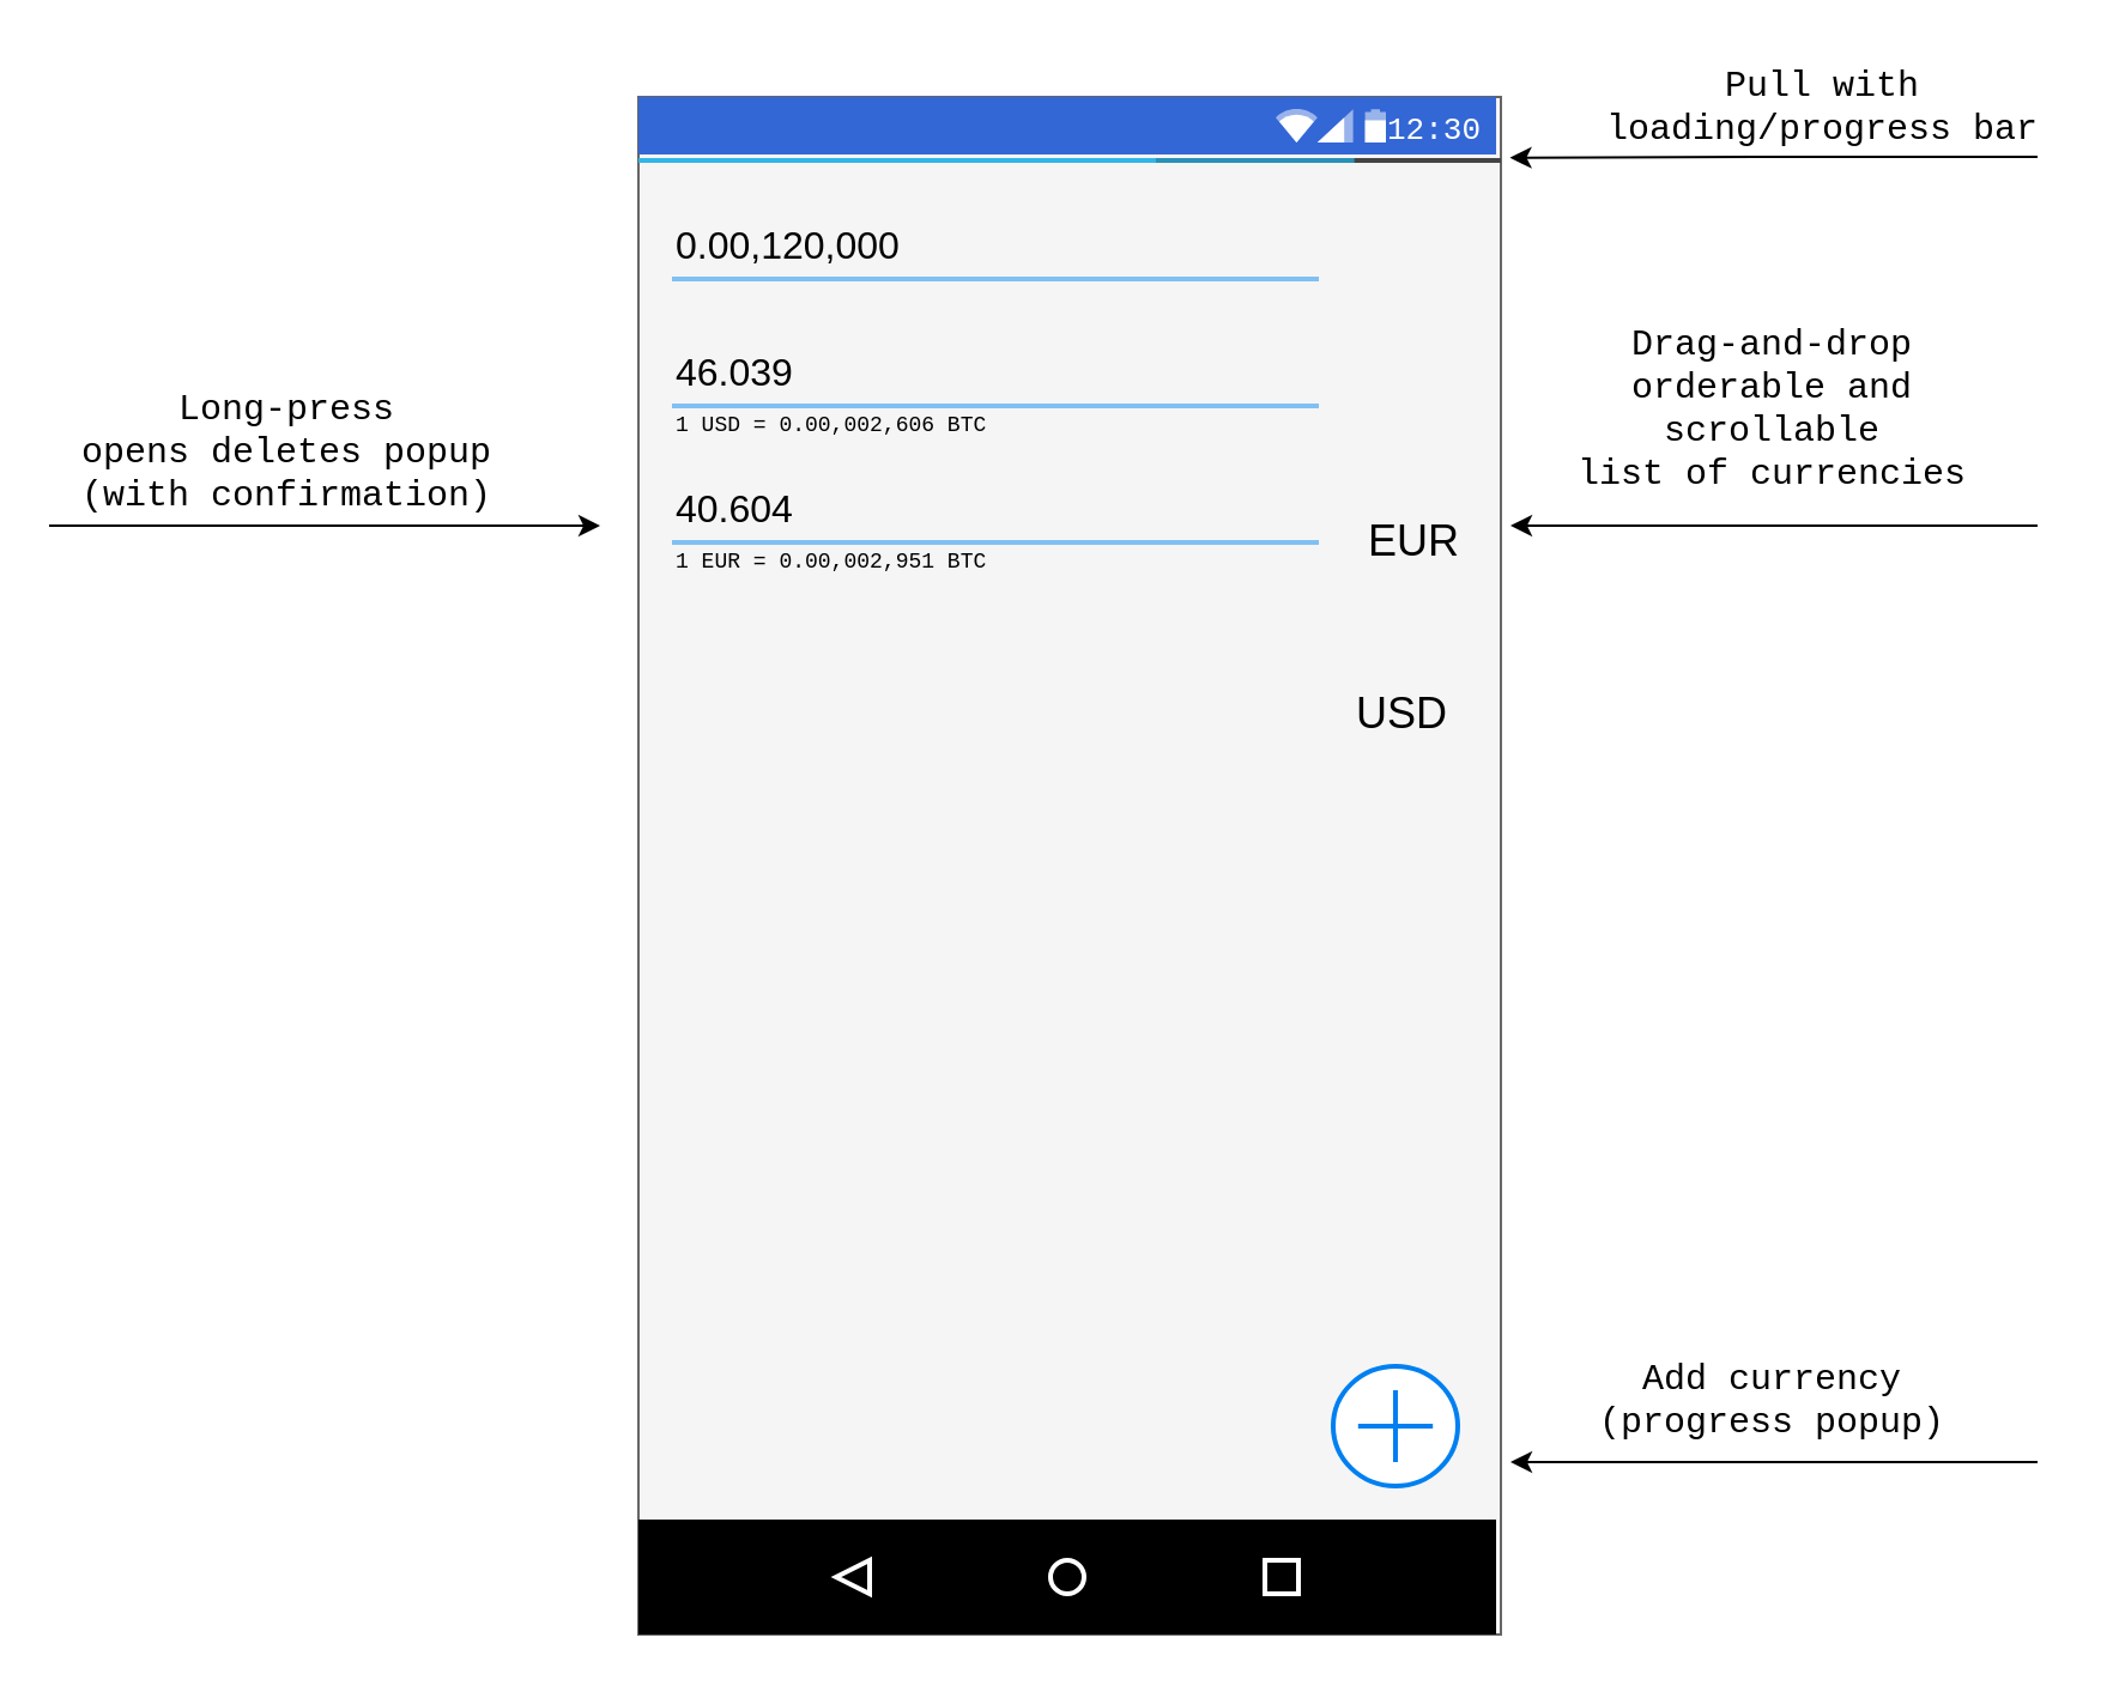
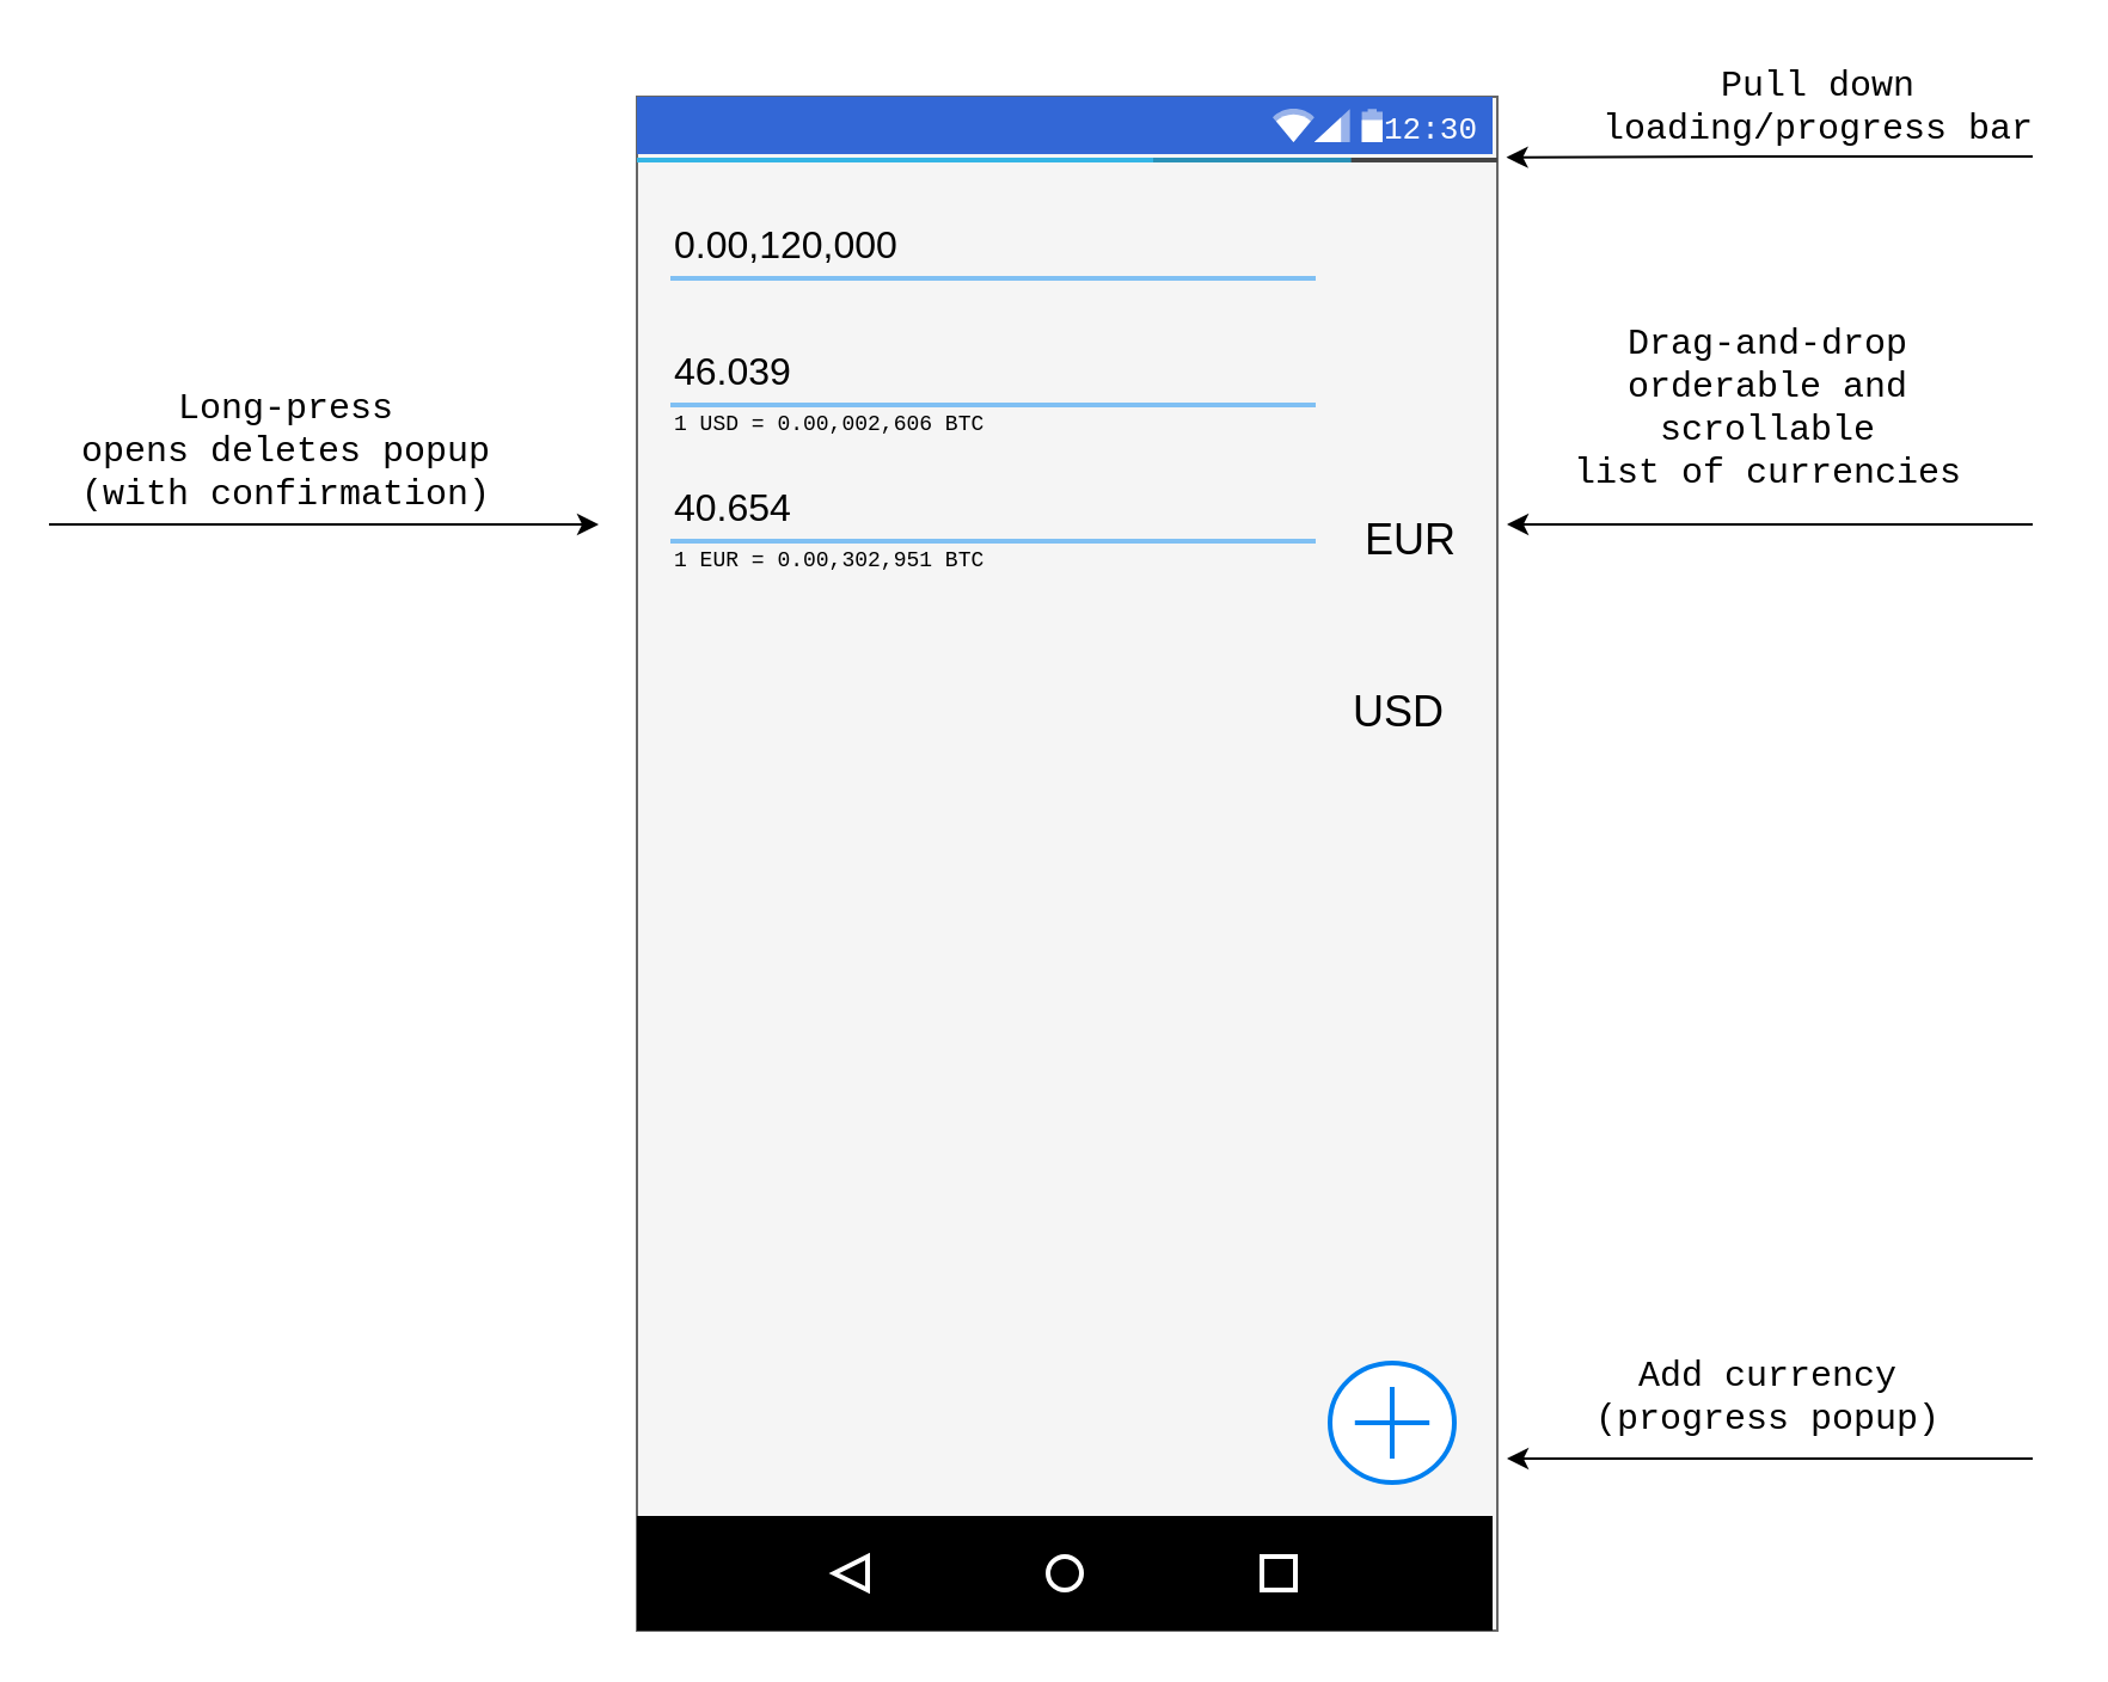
  <mxCell id="0" />
  <mxCell id="1" parent="0" />
  <mxCell id="2" value="" style="dashed=0;shape=rect;fontFamily=Courier New;fontSize=18;fillColor=#f5f5f5;fontColor=#333333;strokeColor=#666666;" parent="1" vertex="1"><mxGeometry x="266" y="40" width="360" height="642" as="geometry" /></mxCell>
  <mxCell id="3" value="12:30" style="dashed=0;shape=rect;align=right;fillColor=#3367D6;strokeColor=none;fontColor=#FFFFFF;spacingRight=4;spacingTop=1;fontStyle=0;fontSize=13;resizeWidth=1;fontFamily=Courier New;" parent="2" vertex="1"><mxGeometry width="358" height="24" relative="1" as="geometry" /></mxCell>
  <mxCell id="4" value="" style="dashed=0;shape=mxgraph.gmdl.top_bar;strokeColor=none;fontFamily=Courier New;fontSize=18;" parent="3" vertex="1"><mxGeometry x="1" y="0.5" width="46" height="14" relative="1" as="geometry"><mxPoint x="-92" y="-7" as="offset" /></mxGeometry></mxCell>
  <mxCell id="5" value="" style="dashed=0;shape=rect;strokeColor=none;fillColor=#000000;resizeWidth=1;fontFamily=Courier New;fontSize=18;" parent="2" vertex="1"><mxGeometry y="1" width="358" height="48" relative="1" as="geometry"><mxPoint y="-48" as="offset" /></mxGeometry></mxCell>
  <mxCell id="6" value="" style="dashed=0;shape=mxgraph.gmdl.back;strokeColor=#ffffff;fillColor=#000000;strokeWidth=2;fontFamily=Courier New;fontSize=18;" parent="5" vertex="1"><mxGeometry x="0.25" y="0.5" width="14" height="14" relative="1" as="geometry"><mxPoint x="-7" y="-7" as="offset" /></mxGeometry></mxCell>
  <mxCell id="7" value="" style="shape=ellipse;strokeColor=#ffffff;fillColor=#000000;strokeWidth=2;fontFamily=Courier New;fontSize=18;" parent="5" vertex="1"><mxGeometry x="0.5" y="0.5" width="14" height="14" relative="1" as="geometry"><mxPoint x="-7" y="-7" as="offset" /></mxGeometry></mxCell>
  <mxCell id="8" value="" style="shape=rect;strokeColor=#ffffff;fillColor=#000000;strokeWidth=2;fontFamily=Courier New;fontSize=18;" parent="5" vertex="1"><mxGeometry x="0.75" y="0.5" width="14" height="14" relative="1" as="geometry"><mxPoint x="-7" y="-7" as="offset" /></mxGeometry></mxCell>
  <mxCell id="9" value="USD" style="text;html=1;strokeColor=none;fillColor=none;align=center;verticalAlign=middle;whiteSpace=wrap;rounded=0;fontSize=18;" parent="2" vertex="1"><mxGeometry x="290" y="241" width="58" height="34" as="geometry" /></mxCell>
  <mxCell id="10" value="" style="html=1;verticalLabelPosition=bottom;align=center;labelBackgroundColor=#ffffff;verticalAlign=top;strokeWidth=2;strokeColor=#0080F0;shadow=0;dashed=0;shape=mxgraph.ios7.icons.add;fontFamily=Courier New;fontSize=9;" parent="2" vertex="1"><mxGeometry x="290" y="530" width="52" height="50" as="geometry" /></mxCell>
  <mxCell id="11" value="EUR" style="text;html=1;strokeColor=none;fillColor=none;align=center;verticalAlign=middle;whiteSpace=wrap;rounded=0;fontSize=18;" parent="2" vertex="1"><mxGeometry x="295" y="169" width="58" height="34" as="geometry" /></mxCell>
  <mxCell id="12" value="" style="verticalLabelPosition=bottom;verticalAlign=top;html=1;shadow=0;dashed=0;strokeWidth=3;shape=mxgraph.android.progressBar;strokeColor=#33b5e5;dx1=0.83;dx2=0.6;strokeWidth=2;fontFamily=Courier New;fontSize=9;fillColor=default;perimeterSpacing=0;" parent="2" vertex="1"><mxGeometry y="24" width="360" height="5" as="geometry" /></mxCell>
  <mxCell id="13" value="0.00,120,000" style="text;fontSize=16;verticalAlign=middle;strokeColor=none;fillColor=none;" parent="1" vertex="1"><mxGeometry x="280" y="86" width="240" height="30" as="geometry" /></mxCell>
  <mxCell id="14" value="" style="dashed=0;shape=line;strokeWidth=2;noLabel=1;strokeColor=#0C8CF2;opacity=50;" parent="1" vertex="1"><mxGeometry x="280" y="111" width="270" height="10" as="geometry" /></mxCell>
  <mxCell id="15" value="46.039" style="text;fontSize=16;verticalAlign=middle;strokeColor=none;fillColor=none;" parent="1" vertex="1"><mxGeometry x="280" y="137" width="270" height="34" as="geometry" /></mxCell>
  <mxCell id="16" value="" style="dashed=0;shape=line;strokeWidth=2;noLabel=1;strokeColor=#0C8CF2;opacity=50;" parent="1" vertex="1"><mxGeometry x="280" y="162" width="270" height="14" as="geometry" /></mxCell>
  <mxCell id="17" value="1 USD = 0.00,002,606 BTC" style="text;html=1;strokeColor=none;fillColor=none;align=left;verticalAlign=middle;whiteSpace=wrap;rounded=0;fontSize=9;fontFamily=Courier New;" parent="1" vertex="1"><mxGeometry x="280" y="175" width="271" height="5" as="geometry" /></mxCell>
- <mxCell id="18" value="40.604" style="text;fontSize=16;verticalAlign=middle;strokeColor=none;fillColor=none;" parent="1" vertex="1"><mxGeometry x="280" y="194" width="270" height="34" as="geometry" /></mxCell>
+ <mxCell id="18" value="40.654" style="text;fontSize=16;verticalAlign=middle;strokeColor=none;fillColor=none;" parent="1" vertex="1"><mxGeometry x="280" y="194" width="270" height="34" as="geometry" /></mxCell>
  <mxCell id="19" value="" style="dashed=0;shape=line;strokeWidth=2;noLabel=1;strokeColor=#0C8CF2;opacity=50;" parent="1" vertex="1"><mxGeometry x="280" y="219" width="270" height="14" as="geometry" /></mxCell>
- <mxCell id="20" value="1 EUR = 0.00,002,951 BTC" style="text;html=1;strokeColor=none;fillColor=none;align=left;verticalAlign=middle;whiteSpace=wrap;rounded=0;fontSize=9;fontFamily=Courier New;" parent="1" vertex="1"><mxGeometry x="280" y="232" width="271" height="5" as="geometry" /></mxCell>
+ <mxCell id="20" value="1 EUR = 0.00,302,951 BTC" style="text;html=1;strokeColor=none;fillColor=none;align=left;verticalAlign=middle;whiteSpace=wrap;rounded=0;fontSize=9;fontFamily=Courier New;" parent="1" vertex="1"><mxGeometry x="280" y="232" width="271" height="5" as="geometry" /></mxCell>
  <mxCell id="21" value="" style="endArrow=classic;html=1;rounded=0;fontFamily=Courier New;fontSize=9;entryX=0.866;entryY=0.87;entryDx=0;entryDy=0;entryPerimeter=0;" parent="1" edge="1"><mxGeometry width="50" height="50" relative="1" as="geometry"><mxPoint x="732" y="65" as="sourcePoint" /><mxPoint x="629.76" y="65.35" as="targetPoint" /><Array as="points"><mxPoint x="850" y="65" /><mxPoint x="732" y="65" /></Array></mxGeometry></mxCell>
- <mxCell id="22" value="&lt;font style=&quot;font-size: 15px&quot;&gt;Pull with loading/progress bar&lt;/font&gt;" style="text;html=1;strokeColor=none;fillColor=none;align=center;verticalAlign=middle;whiteSpace=wrap;rounded=0;dashed=1;fontFamily=Courier New;fontSize=9;" parent="1" vertex="1"><mxGeometry x="661" y="20" width="199" height="49" as="geometry" /></mxCell>
+ <mxCell id="22" value="&lt;font style=&quot;font-size: 15px&quot;&gt;Pull down loading/progress bar&lt;/font&gt;" style="text;html=1;strokeColor=none;fillColor=none;align=center;verticalAlign=middle;whiteSpace=wrap;rounded=0;dashed=1;fontFamily=Courier New;fontSize=9;" parent="1" vertex="1"><mxGeometry x="661" y="20" width="199" height="49" as="geometry" /></mxCell>
  <mxCell id="23" value="" style="endArrow=classic;html=1;rounded=0;fontFamily=Courier New;fontSize=15;" parent="1" edge="1"><mxGeometry width="50" height="50" relative="1" as="geometry"><mxPoint x="850" y="610" as="sourcePoint" /><mxPoint x="630" y="610" as="targetPoint" /></mxGeometry></mxCell>
  <mxCell id="24" value="&lt;font style=&quot;font-size: 15px&quot;&gt;Add currency&lt;br&gt;(progress popup)&lt;br&gt;&lt;/font&gt;" style="text;html=1;strokeColor=none;fillColor=none;align=center;verticalAlign=middle;whiteSpace=wrap;rounded=0;dashed=1;fontFamily=Courier New;fontSize=9;" parent="1" vertex="1"><mxGeometry x="640" y="560" width="199" height="49" as="geometry" /></mxCell>
  <mxCell id="25" value="" style="endArrow=classic;html=1;rounded=0;fontFamily=Courier New;fontSize=15;" parent="1" edge="1"><mxGeometry width="50" height="50" relative="1" as="geometry"><mxPoint x="850" y="219" as="sourcePoint" /><mxPoint x="630" y="219" as="targetPoint" /></mxGeometry></mxCell>
  <mxCell id="26" value="&lt;font style=&quot;font-size: 15px&quot;&gt;Drag-and-drop&lt;br&gt;orderable and scrollable&lt;br&gt;list of currencies&lt;br&gt;&lt;/font&gt;" style="text;html=1;strokeColor=none;fillColor=none;align=center;verticalAlign=middle;whiteSpace=wrap;rounded=0;dashed=1;fontFamily=Courier New;fontSize=9;" parent="1" vertex="1"><mxGeometry x="640" y="130" width="199" height="81" as="geometry" /></mxCell>
  <mxCell id="27" value="" style="endArrow=classic;html=1;rounded=0;fontFamily=Courier New;fontSize=15;" parent="1" edge="1"><mxGeometry width="50" height="50" relative="1" as="geometry"><mxPoint y="219" as="sourcePoint" x="20" /><mxPoint x="250" y="219" as="targetPoint" /></mxGeometry></mxCell>
  <mxCell id="28" value="&lt;font style=&quot;font-size: 15px&quot;&gt;Long-press&lt;br&gt;opens deletes popup&lt;br&gt;(with confirmation)&lt;br&gt;&lt;/font&gt;" style="text;html=1;strokeColor=none;fillColor=none;align=center;verticalAlign=middle;whiteSpace=wrap;rounded=0;dashed=1;fontFamily=Courier New;fontSize=9;" parent="1" vertex="1"><mxGeometry y="144" width="199" height="89" as="geometry" x="20" /></mxCell>
